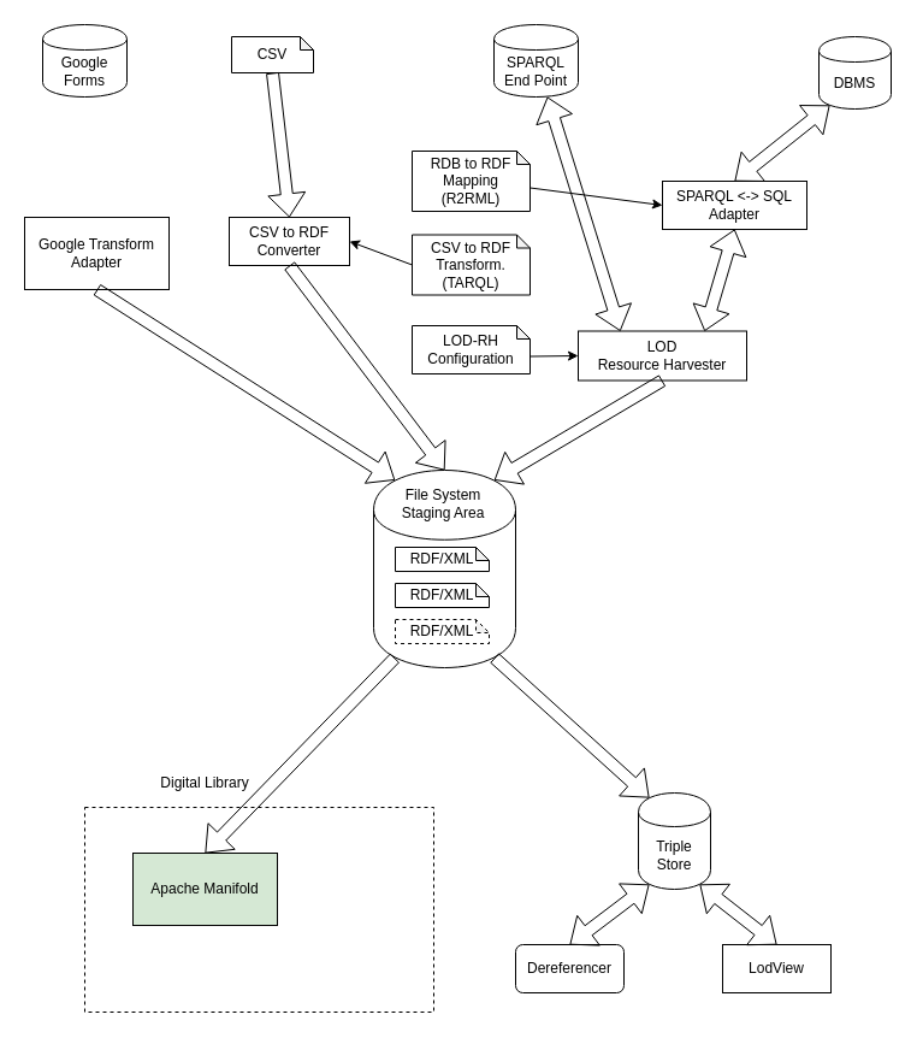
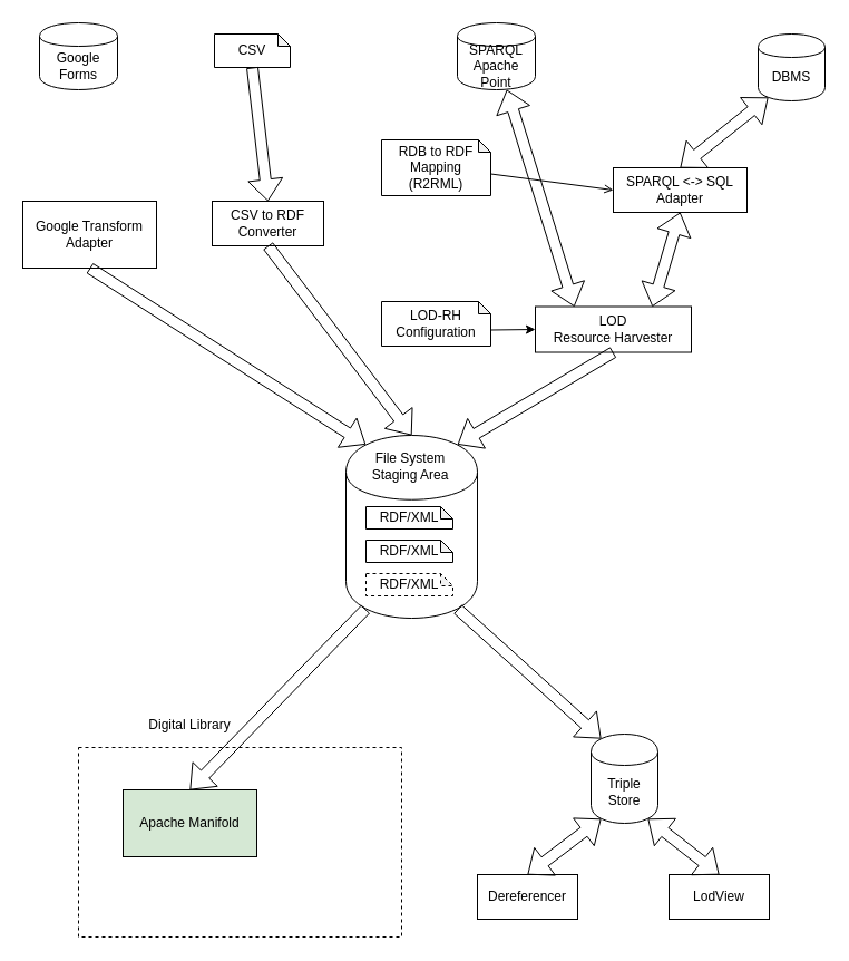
  <mxCell id="0" />
  <mxCell id="1" parent="0" />
  <mxCell id="2" value="" style="rounded=0;whiteSpace=wrap;html=1;fillColor=#ffffff;dashed=1;" vertex="1" parent="1"><mxGeometry x="70" y="670" width="290" height="170" as="geometry" /></mxCell>
  <mxCell id="3" value="Apache Manifold" style="rounded=0;whiteSpace=wrap;html=1;fillColor=#d5e8d4;" vertex="1" parent="1"><mxGeometry x="110" y="708" width="120" height="60" as="geometry" /></mxCell>
  <mxCell id="4" value="Triple Store" style="shape=cylinder;whiteSpace=wrap;html=1;boundedLbl=1;backgroundOutline=1;" vertex="1" parent="1"><mxGeometry x="530" y="658" width="60" height="80" as="geometry" /></mxCell>
  <mxCell id="5" value="Digital Library" style="text;html=1;strokeColor=none;fillColor=none;align=center;verticalAlign=middle;whiteSpace=wrap;rounded=0;dashed=1;" vertex="1" parent="1"><mxGeometry x="70" y="640" width="200" height="20" as="geometry" /></mxCell>
- <mxCell id="6" value="Dereferencer" style="whiteSpace=wrap;html=1;fillColor=none;rounded=1;" vertex="1" parent="1"><mxGeometry x="428" y="784" width="90" height="40" as="geometry" /></mxCell>
+ <mxCell id="6" value="Dereferencer" style="rounded=0;whiteSpace=wrap;html=1;fillColor=none;" vertex="1" parent="1"><mxGeometry x="428" y="784" width="90" height="40" as="geometry" /></mxCell>
  <mxCell id="7" value="LodView" style="rounded=0;whiteSpace=wrap;html=1;fillColor=none;" vertex="1" parent="1"><mxGeometry x="600" y="784" width="90" height="40" as="geometry" /></mxCell>
  <mxCell id="8" value="LOD&lt;br&gt;Resource Harvester" style="rounded=0;whiteSpace=wrap;html=1;fillColor=none;" vertex="1" parent="1"><mxGeometry x="480" y="274.5" width="140" height="41" as="geometry" /></mxCell>
  <mxCell id="9" value="CSV to RDF&lt;br&gt;Converter" style="rounded=0;whiteSpace=wrap;html=1;fillColor=none;" vertex="1" parent="1"><mxGeometry x="190" y="180" width="100" height="40" as="geometry" /></mxCell>
- <mxCell id="10" value="CSV to RDF&lt;br&gt;Transform.&lt;br&gt;(TARQL)" style="shape=note;whiteSpace=wrap;html=1;backgroundOutline=1;darkOpacity=0.05;size=11;" vertex="1" parent="1"><mxGeometry x="342" y="194.5" width="98" height="50" as="geometry" /></mxCell>
  <mxCell id="11" value="" style="group" vertex="1" connectable="0" parent="1"><mxGeometry x="310" y="390" width="118" height="164" as="geometry" /></mxCell>
  <mxCell id="12" value="" style="group" vertex="1" connectable="0" parent="11"><mxGeometry width="118" height="164" as="geometry" /></mxCell>
  <mxCell id="13" value="" style="group" vertex="1" connectable="0" parent="12"><mxGeometry width="118" height="164" as="geometry" /></mxCell>
  <mxCell id="14" value="" style="shape=cylinder;whiteSpace=wrap;html=1;boundedLbl=1;backgroundOutline=1;" vertex="1" parent="13"><mxGeometry width="118" height="164" as="geometry" /></mxCell>
  <mxCell id="15" value="File System&lt;br&gt;Staging Area" style="text;html=1;strokeColor=none;fillColor=none;align=center;verticalAlign=middle;whiteSpace=wrap;rounded=0;" vertex="1" parent="13"><mxGeometry x="18" y="18" width="80" height="20" as="geometry" /></mxCell>
  <mxCell id="16" value="RDF/XML" style="shape=note;whiteSpace=wrap;html=1;backgroundOutline=1;darkOpacity=0.05;size=11;" vertex="1" parent="13"><mxGeometry x="18" y="64" width="78" height="20" as="geometry" /></mxCell>
  <mxCell id="17" value="RDF/XML" style="shape=note;whiteSpace=wrap;html=1;backgroundOutline=1;darkOpacity=0.05;size=11;" vertex="1" parent="13"><mxGeometry x="18" y="94" width="78" height="20" as="geometry" /></mxCell>
  <mxCell id="18" value="RDF/XML" style="shape=note;whiteSpace=wrap;html=1;backgroundOutline=1;darkOpacity=0.05;size=11;dashed=1;" vertex="1" parent="13"><mxGeometry x="18" y="124" width="78" height="20" as="geometry" /></mxCell>
  <mxCell id="19" value="SPARQL &amp;lt;-&amp;gt; SQL&lt;br&gt;Adapter" style="rounded=0;whiteSpace=wrap;html=1;fillColor=none;" vertex="1" parent="1"><mxGeometry x="550" y="150" width="120" height="40" as="geometry" /></mxCell>
  <mxCell id="20" value="RDB to RDF&lt;br&gt;Mapping&lt;br&gt;(R2RML)" style="shape=note;whiteSpace=wrap;html=1;backgroundOutline=1;darkOpacity=0.05;size=11;" vertex="1" parent="1"><mxGeometry x="342" y="125" width="98" height="50" as="geometry" /></mxCell>
  <mxCell id="21" value="LOD-RH&lt;br&gt;Configuration" style="shape=note;whiteSpace=wrap;html=1;backgroundOutline=1;darkOpacity=0.05;size=11;" vertex="1" parent="1"><mxGeometry x="342" y="270" width="98" height="40" as="geometry" /></mxCell>
- <mxCell id="22" value="SPARQL&lt;br&gt;End Point" style="shape=cylinder;whiteSpace=wrap;html=1;boundedLbl=1;backgroundOutline=1;" vertex="1" parent="1"><mxGeometry x="410" y="20" width="70" height="60" as="geometry" /></mxCell>
+ <mxCell id="22" value="SPARQL&lt;br&gt;Apache Point" style="shape=cylinder;whiteSpace=wrap;html=1;boundedLbl=1;backgroundOutline=1;" vertex="1" parent="1"><mxGeometry x="410" y="20" width="70" height="60" as="geometry" /></mxCell>
  <mxCell id="23" value="DBMS" style="shape=cylinder;whiteSpace=wrap;html=1;boundedLbl=1;backgroundOutline=1;" vertex="1" parent="1"><mxGeometry x="680" y="30" width="60" height="60" as="geometry" /></mxCell>
  <mxCell id="24" value="Google Transform Adapter" style="rounded=0;whiteSpace=wrap;html=1;fillColor=none;" vertex="1" parent="1"><mxGeometry x="20" y="180" width="120" height="60" as="geometry" /></mxCell>
  <mxCell id="25" value="CSV" style="shape=note;whiteSpace=wrap;html=1;backgroundOutline=1;darkOpacity=0.05;size=11;" vertex="1" parent="1"><mxGeometry x="192" y="30" width="68" height="30" as="geometry" /></mxCell>
  <mxCell id="26" value="" style="shape=flexArrow;endArrow=classic;startArrow=classic;html=1;exitX=0.25;exitY=0;exitDx=0;exitDy=0;" edge="1" parent="1" source="8" target="22"><mxGeometry width="50" height="50" relative="1" as="geometry"><mxPoint x="520" y="260" as="sourcePoint" /><mxPoint x="650" y="390" as="targetPoint" /></mxGeometry></mxCell>
  <mxCell id="27" value="" style="shape=flexArrow;endArrow=classic;startArrow=classic;html=1;entryX=0.5;entryY=1;entryDx=0;entryDy=0;exitX=0.75;exitY=0;exitDx=0;exitDy=0;" edge="1" parent="1" source="8" target="19"><mxGeometry width="50" height="50" relative="1" as="geometry"><mxPoint x="680" y="440" as="sourcePoint" /><mxPoint x="730" y="390" as="targetPoint" /></mxGeometry></mxCell>
  <mxCell id="28" value="" style="shape=flexArrow;endArrow=classic;startArrow=classic;html=1;exitX=0.5;exitY=0;exitDx=0;exitDy=0;entryX=0.15;entryY=0.95;entryDx=0;entryDy=0;entryPerimeter=0;" edge="1" parent="1" source="19" target="23"><mxGeometry width="50" height="50" relative="1" as="geometry"><mxPoint x="710" y="410" as="sourcePoint" /><mxPoint x="680" y="130" as="targetPoint" /></mxGeometry></mxCell>
- <mxCell id="29" value="" style="endArrow=classic;html=1;exitX=0;exitY=0;exitDx=98;exitDy=30.5;exitPerimeter=0;entryX=0;entryY=0.5;entryDx=0;entryDy=0;" edge="1" parent="1" source="20" target="19"><mxGeometry width="50" height="50" relative="1" as="geometry"><mxPoint x="180" y="360" as="sourcePoint" /><mxPoint x="230" y="310" as="targetPoint" /></mxGeometry></mxCell>
+ <mxCell id="29" value="" style="endArrow=open;html=1;exitX=0;exitY=0;exitDx=98;exitDy=30.5;exitPerimeter=0;entryX=0;entryY=0.5;entryDx=0;entryDy=0;" edge="1" parent="1" source="20" target="19"><mxGeometry width="50" height="50" relative="1" as="geometry"><mxPoint x="180" y="360" as="sourcePoint" /><mxPoint x="230" y="310" as="targetPoint" /></mxGeometry></mxCell>
  <mxCell id="30" value="" style="endArrow=classic;html=1;exitX=0;exitY=0;exitDx=98;exitDy=25.5;exitPerimeter=0;entryX=0;entryY=0.5;entryDx=0;entryDy=0;" edge="1" parent="1" source="21" target="8"><mxGeometry width="50" height="50" relative="1" as="geometry"><mxPoint x="140" y="410" as="sourcePoint" /><mxPoint x="190" y="360" as="targetPoint" /></mxGeometry></mxCell>
- <mxCell id="31" value="" style="endArrow=classic;html=1;exitX=0;exitY=0.5;exitDx=0;exitDy=0;exitPerimeter=0;entryX=1;entryY=0.5;entryDx=0;entryDy=0;" edge="1" parent="1" source="10" target="9"><mxGeometry width="50" height="50" relative="1" as="geometry"><mxPoint x="220" y="390" as="sourcePoint" /><mxPoint x="270" y="340" as="targetPoint" /></mxGeometry></mxCell>
  <mxCell id="32" value="" style="shape=flexArrow;endArrow=classic;html=1;exitX=0.5;exitY=1;exitDx=0;exitDy=0;exitPerimeter=0;entryX=0.5;entryY=0;entryDx=0;entryDy=0;" edge="1" parent="1" source="25" target="9"><mxGeometry width="50" height="50" relative="1" as="geometry"><mxPoint x="110" y="390" as="sourcePoint" /><mxPoint x="160" y="340" as="targetPoint" /></mxGeometry></mxCell>
  <mxCell id="33" value="Google Forms" style="shape=cylinder;whiteSpace=wrap;html=1;boundedLbl=1;backgroundOutline=1;" vertex="1" parent="1"><mxGeometry x="35" y="20" width="70" height="60" as="geometry" /></mxCell>
  <mxCell id="34" value="" style="shape=flexArrow;endArrow=classic;html=1;exitX=0.5;exitY=1;exitDx=0;exitDy=0;entryX=0.15;entryY=0.05;entryDx=0;entryDy=0;entryPerimeter=0;" edge="1" parent="1" source="24" target="14"><mxGeometry width="50" height="50" relative="1" as="geometry"><mxPoint x="20" y="910" as="sourcePoint" /><mxPoint x="300" y="380" as="targetPoint" /></mxGeometry></mxCell>
  <mxCell id="35" value="" style="shape=flexArrow;endArrow=classic;html=1;exitX=0.5;exitY=1;exitDx=0;exitDy=0;entryX=0.5;entryY=0;entryDx=0;entryDy=0;" edge="1" parent="1" source="9" target="14"><mxGeometry width="50" height="50" relative="1" as="geometry"><mxPoint x="70" y="380" as="sourcePoint" /><mxPoint x="120" y="330" as="targetPoint" /></mxGeometry></mxCell>
  <mxCell id="36" value="" style="shape=flexArrow;endArrow=classic;html=1;exitX=0.5;exitY=1;exitDx=0;exitDy=0;entryX=0.85;entryY=0.05;entryDx=0;entryDy=0;entryPerimeter=0;" edge="1" parent="1" source="8" target="14"><mxGeometry width="50" height="50" relative="1" as="geometry"><mxPoint x="70" y="430" as="sourcePoint" /><mxPoint x="120" y="380" as="targetPoint" /></mxGeometry></mxCell>
  <mxCell id="37" value="" style="shape=flexArrow;endArrow=classic;html=1;exitX=0.85;exitY=0.95;exitDx=0;exitDy=0;exitPerimeter=0;entryX=0.15;entryY=0.05;entryDx=0;entryDy=0;entryPerimeter=0;" edge="1" parent="1" source="14" target="4"><mxGeometry width="50" height="50" relative="1" as="geometry"><mxPoint x="520" y="630" as="sourcePoint" /><mxPoint x="500" y="650" as="targetPoint" /></mxGeometry></mxCell>
  <mxCell id="38" value="" style="shape=flexArrow;endArrow=classic;html=1;exitX=0.15;exitY=0.95;exitDx=0;exitDy=0;exitPerimeter=0;entryX=0.5;entryY=0;entryDx=0;entryDy=0;" edge="1" parent="1" source="14" target="3"><mxGeometry width="50" height="50" relative="1" as="geometry"><mxPoint x="100" y="580" as="sourcePoint" /><mxPoint x="150" y="530" as="targetPoint" /></mxGeometry></mxCell>
  <mxCell id="39" value="" style="shape=flexArrow;endArrow=classic;startArrow=classic;html=1;entryX=0.15;entryY=0.95;entryDx=0;entryDy=0;entryPerimeter=0;exitX=0.5;exitY=0;exitDx=0;exitDy=0;" edge="1" parent="1" source="6" target="4"><mxGeometry width="50" height="50" relative="1" as="geometry"><mxPoint x="410" y="710" as="sourcePoint" /><mxPoint x="460" y="660" as="targetPoint" /></mxGeometry></mxCell>
  <mxCell id="40" value="" style="shape=flexArrow;endArrow=classic;startArrow=classic;html=1;entryX=0.85;entryY=0.95;entryDx=0;entryDy=0;entryPerimeter=0;exitX=0.5;exitY=0;exitDx=0;exitDy=0;" edge="1" parent="1" source="7" target="4"><mxGeometry width="50" height="50" relative="1" as="geometry"><mxPoint x="640" y="610" as="sourcePoint" /><mxPoint x="690" y="560" as="targetPoint" /></mxGeometry></mxCell>
